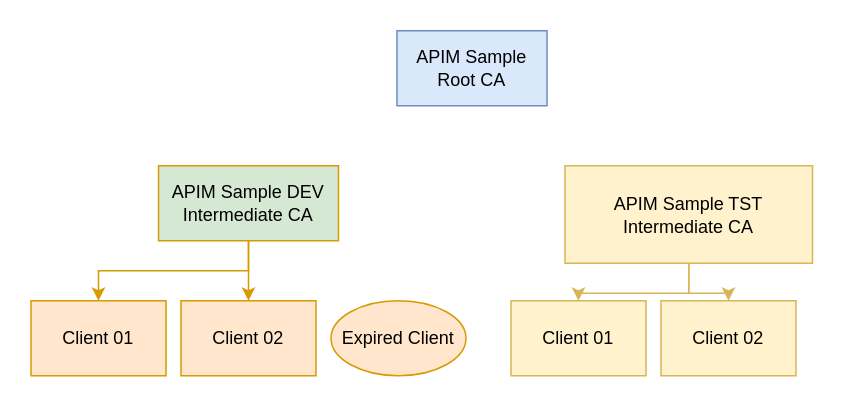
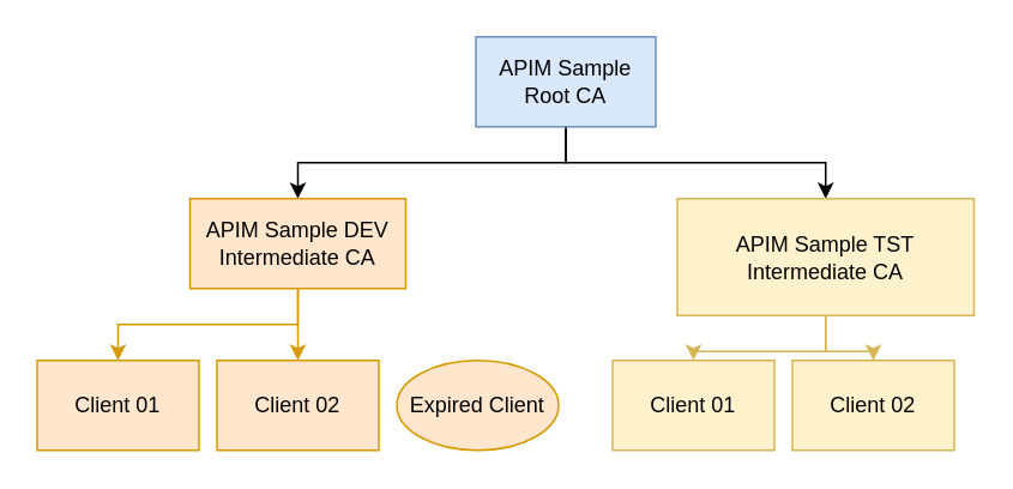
  <mxCell id="0" />
  <mxCell id="1" parent="0" />
+ <mxCell id="2" style="edgeStyle=orthogonalEdgeStyle;rounded=0;orthogonalLoop=1;jettySize=auto;html=1;exitX=0.5;exitY=1;exitDx=0;exitDy=0;" edge="1" parent="1" source="4" target="7"><mxGeometry relative="1" as="geometry" /></mxCell>
+ <mxCell id="3" style="edgeStyle=orthogonalEdgeStyle;rounded=0;orthogonalLoop=1;jettySize=auto;html=1;exitX=0.5;exitY=1;exitDx=0;exitDy=0;" edge="1" parent="1" source="4" target="15"><mxGeometry relative="1" as="geometry" /></mxCell>
  <mxCell id="4" value="APIM Sample&lt;br&gt;Root CA" style="rounded=0;whiteSpace=wrap;html=1;fillColor=#dae8fc;strokeColor=#6c8ebf;" vertex="1" parent="1"><mxGeometry x="264" y="20" width="100" height="50" as="geometry" /></mxCell>
  <mxCell id="5" style="edgeStyle=orthogonalEdgeStyle;rounded=0;orthogonalLoop=1;jettySize=auto;html=1;fillColor=#ffe6cc;strokeColor=#d79b00;" edge="1" parent="1" source="7" target="8"><mxGeometry relative="1" as="geometry" /></mxCell>
  <mxCell id="6" style="edgeStyle=orthogonalEdgeStyle;rounded=0;orthogonalLoop=1;jettySize=auto;html=1;fillColor=#ffe6cc;strokeColor=#d79b00;" edge="1" parent="1" source="7" target="9"><mxGeometry relative="1" as="geometry" /></mxCell>
- <mxCell id="7" value="APIM Sample DEV Intermediate CA" style="rounded=0;whiteSpace=wrap;html=1;fillColor=#d5e8d4;strokeColor=#d79b00;" vertex="1" parent="1"><mxGeometry x="105" y="110" width="120" height="50" as="geometry" /></mxCell>
+ <mxCell id="7" value="APIM Sample DEV Intermediate CA" style="rounded=0;whiteSpace=wrap;html=1;fillColor=#ffe6cc;strokeColor=#d79b00;" vertex="1" parent="1"><mxGeometry x="105" y="110" width="120" height="50" as="geometry" /></mxCell>
  <mxCell id="8" value="Client 01" style="rounded=0;whiteSpace=wrap;html=1;fillColor=#ffe6cc;strokeColor=#d79b00;" vertex="1" parent="1"><mxGeometry x="20" y="200" width="90" height="50" as="geometry" /></mxCell>
  <mxCell id="9" value="Client 02" style="rounded=0;whiteSpace=wrap;html=1;fillColor=#ffe6cc;strokeColor=#d79b00;" vertex="1" parent="1"><mxGeometry x="120" y="200" width="90" height="50" as="geometry" /></mxCell>
  <mxCell id="10" value="Expired Client" style="ellipse;whiteSpace=wrap;html=1;fillColor=#ffe6cc;strokeColor=#d79b00;" vertex="1" parent="1"><mxGeometry x="220" y="200" width="90" height="50" as="geometry" /></mxCell>
  <mxCell id="11" value="Client 01" style="rounded=0;whiteSpace=wrap;html=1;fillColor=#fff2cc;strokeColor=#d6b656;" vertex="1" parent="1"><mxGeometry x="340" y="200" width="90" height="50" as="geometry" /></mxCell>
  <mxCell id="12" value="Client 02" style="rounded=0;whiteSpace=wrap;html=1;fillColor=#fff2cc;strokeColor=#d6b656;" vertex="1" parent="1"><mxGeometry x="440" y="200" width="90" height="50" as="geometry" /></mxCell>
  <mxCell id="13" style="edgeStyle=orthogonalEdgeStyle;rounded=0;orthogonalLoop=1;jettySize=auto;html=1;fillColor=#fff2cc;strokeColor=#d6b656;" edge="1" parent="1" source="15" target="11"><mxGeometry relative="1" as="geometry" /></mxCell>
  <mxCell id="14" style="edgeStyle=orthogonalEdgeStyle;rounded=0;orthogonalLoop=1;jettySize=auto;html=1;fillColor=#fff2cc;strokeColor=#d6b656;" edge="1" parent="1" source="15" target="12"><mxGeometry relative="1" as="geometry" /></mxCell>
  <mxCell id="15" value="APIM Sample TST Intermediate CA" style="rounded=0;whiteSpace=wrap;html=1;fillColor=#fff2cc;strokeColor=#d6b656;" vertex="1" parent="1"><mxGeometry x="376" y="110" width="165" height="65" as="geometry" /></mxCell>
